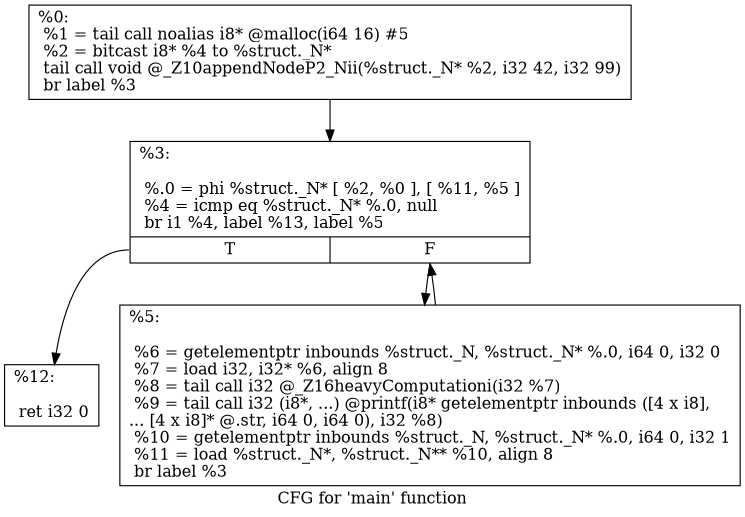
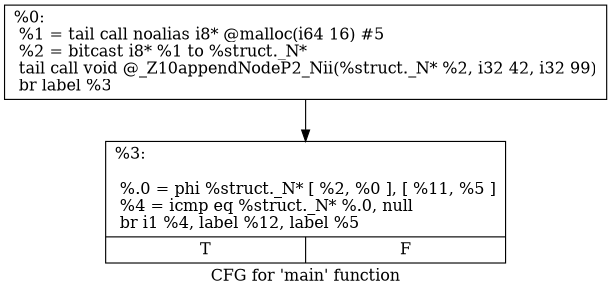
  digraph {
    label="CFG for 'main' function"
    node [shape=record]
-   n1 [label="{%0:\l  %1 = tail call noalias i8* @malloc(i64 16) #5\l  %2 = bitcast i8* %4 to %struct._N*\l  tail call void @_Z10appendNodeP2_Nii(%struct._N* %2, i32 42, i32 99)\l  br label %3\l}"]
-   n2 [label="{%3:\l\l  %.0 = phi %struct._N* [ %2, %0 ], [ %11, %5 ]\l  %4 = icmp eq %struct._N* %.0, null\l  br i1 %4, label %13, label %5\l|{<s0>T|<s1>F}}"]
-   n3 [label="{%12:\l\l  ret i32 0\l}"]
-   n4 [label="{%5:\l\l  %6 = getelementptr inbounds %struct._N, %struct._N* %.0, i64 0, i32 0\l  %7 = load i32, i32* %6, align 8\l  %8 = tail call i32 @_Z16heavyComputationi(i32 %7)\l  %9 = tail call i32 (i8*, ...) @printf(i8* getelementptr inbounds ([4 x i8],\l... [4 x i8]* @.str, i64 0, i64 0), i32 %8)\l  %10 = getelementptr inbounds %struct._N, %struct._N* %.0, i64 0, i32 1\l  %11 = load %struct._N*, %struct._N** %10, align 8\l  br label %3\l}"]
+   n1 [label="{%0:\l  %1 = tail call noalias i8* @malloc(i64 16) #5\l  %2 = bitcast i8* %1 to %struct._N*\l  tail call void @_Z10appendNodeP2_Nii(%struct._N* %2, i32 42, i32 99)\l  br label %3\l}"]
+   n2 [label="{%3:\l\l  %.0 = phi %struct._N* [ %2, %0 ], [ %11, %5 ]\l  %4 = icmp eq %struct._N* %.0, null\l  br i1 %4, label %12, label %5\l|{<s0>T|<s1>F}}"]
    n1 -> n2
-   n2 -> n3 [tailport=s0]
-   n2 -> n4 [tailport=s1]
-   n4 -> n2
  }
